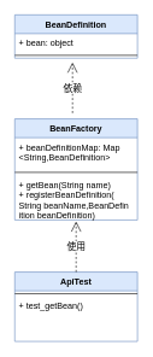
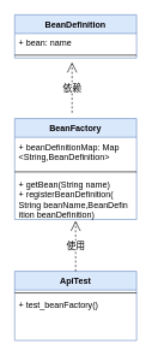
  <mxCell id="0" />
  <mxCell id="1" parent="0" />
  <mxCell id="2" value="BeanDefinition" style="swimlane;fontStyle=1;align=center;verticalAlign=top;childLayout=stackLayout;horizontal=1;startSize=26;horizontalStack=0;resizeParent=1;resizeParentMax=0;resizeLast=0;collapsible=1;marginBottom=0;fillColor=#dae8fc;strokeColor=#6c8ebf;" vertex="1" parent="1"><mxGeometry x="20" y="20" width="170" height="60" as="geometry" /></mxCell>
- <mxCell id="3" value="+ bean: object" style="text;strokeColor=none;fillColor=none;align=left;verticalAlign=top;spacingLeft=4;spacingRight=4;overflow=hidden;rotatable=0;points=[[0,0.5],[1,0.5]];portConstraint=eastwest;" vertex="1" parent="2"><mxGeometry y="26" width="170" height="26" as="geometry" /></mxCell>
+ <mxCell id="3" value="+ bean: name" style="text;strokeColor=none;fillColor=none;align=left;verticalAlign=top;spacingLeft=4;spacingRight=4;overflow=hidden;rotatable=0;points=[[0,0.5],[1,0.5]];portConstraint=eastwest;" vertex="1" parent="2"><mxGeometry y="26" width="170" height="26" as="geometry" /></mxCell>
  <mxCell id="4" value="" style="line;strokeWidth=1;fillColor=none;align=left;verticalAlign=middle;spacingTop=-1;spacingLeft=3;spacingRight=3;rotatable=0;labelPosition=right;points=[];portConstraint=eastwest;" vertex="1" parent="2"><mxGeometry y="52" width="170" height="8" as="geometry" /></mxCell>
  <mxCell id="5" value="BeanFactory" style="swimlane;fontStyle=1;align=center;verticalAlign=top;childLayout=stackLayout;horizontal=1;startSize=26;horizontalStack=0;resizeParent=1;resizeParentMax=0;resizeLast=0;collapsible=1;marginBottom=0;fillColor=#dae8fc;strokeColor=#6c8ebf;" vertex="1" parent="1"><mxGeometry x="20" y="164" width="170" height="140" as="geometry" /></mxCell>
  <mxCell id="6" value="+ beanDefinitionMap: Map&#10;&lt;String,BeanDefinition&gt;" style="text;strokeColor=none;fillColor=none;align=left;verticalAlign=top;spacingLeft=4;spacingRight=4;overflow=hidden;rotatable=0;points=[[0,0.5],[1,0.5]];portConstraint=eastwest;" vertex="1" parent="5"><mxGeometry y="26" width="170" height="44" as="geometry" /></mxCell>
  <mxCell id="7" value="" style="line;strokeWidth=1;fillColor=none;align=left;verticalAlign=middle;spacingTop=-1;spacingLeft=3;spacingRight=3;rotatable=0;labelPosition=right;points=[];portConstraint=eastwest;" vertex="1" parent="5"><mxGeometry y="70" width="170" height="8" as="geometry" /></mxCell>
  <mxCell id="8" value="+ getBean(String name)&#10;+ registerBeanDefinition(&#10;String beanName,BeanDefin&#10;ition beanDefinition)" style="text;strokeColor=none;fillColor=none;align=left;verticalAlign=top;spacingLeft=4;spacingRight=4;overflow=hidden;rotatable=0;points=[[0,0.5],[1,0.5]];portConstraint=eastwest;" vertex="1" parent="5"><mxGeometry y="78" width="170" height="62" as="geometry" /></mxCell>
  <mxCell id="9" value="&lt;font style=&quot;font-size: 13px&quot;&gt;依赖&lt;/font&gt;" style="endArrow=open;endSize=12;dashed=1;html=1;" edge="1" parent="1"><mxGeometry width="160" relative="1" as="geometry"><mxPoint x="100" y="156" as="sourcePoint" /><mxPoint x="100" y="86" as="targetPoint" /></mxGeometry></mxCell>
  <mxCell id="10" value="ApiTest" style="swimlane;fontStyle=1;align=center;verticalAlign=top;childLayout=stackLayout;horizontal=1;startSize=26;horizontalStack=0;resizeParent=1;resizeParentMax=0;resizeLast=0;collapsible=1;marginBottom=0;fillColor=#dae8fc;strokeColor=#6c8ebf;" vertex="1" parent="1"><mxGeometry x="20" y="376" width="170" height="96" as="geometry" /></mxCell>
  <mxCell id="11" value="" style="line;strokeWidth=1;fillColor=none;align=left;verticalAlign=middle;spacingTop=-1;spacingLeft=3;spacingRight=3;rotatable=0;labelPosition=right;points=[];portConstraint=eastwest;" vertex="1" parent="10"><mxGeometry y="26" width="170" height="8" as="geometry" /></mxCell>
- <mxCell id="12" value="+ test_getBean()" style="text;strokeColor=none;fillColor=none;align=left;verticalAlign=top;spacingLeft=4;spacingRight=4;overflow=hidden;rotatable=0;points=[[0,0.5],[1,0.5]];portConstraint=eastwest;" vertex="1" parent="10"><mxGeometry y="34" width="170" height="62" as="geometry" /></mxCell>
+ <mxCell id="12" value="+ test_beanFactory()" style="text;strokeColor=none;fillColor=none;align=left;verticalAlign=top;spacingLeft=4;spacingRight=4;overflow=hidden;rotatable=0;points=[[0,0.5],[1,0.5]];portConstraint=eastwest;" vertex="1" parent="10"><mxGeometry y="34" width="170" height="62" as="geometry" /></mxCell>
  <mxCell id="13" value="&lt;font style=&quot;font-size: 13px&quot;&gt;使用&lt;/font&gt;" style="endArrow=open;endSize=12;dashed=1;html=1;exitX=0.5;exitY=0;exitDx=0;exitDy=0;" edge="1" parent="1" source="10"><mxGeometry width="160" relative="1" as="geometry"><mxPoint x="240" y="336" as="sourcePoint" /><mxPoint x="105" y="306" as="targetPoint" /></mxGeometry></mxCell>
